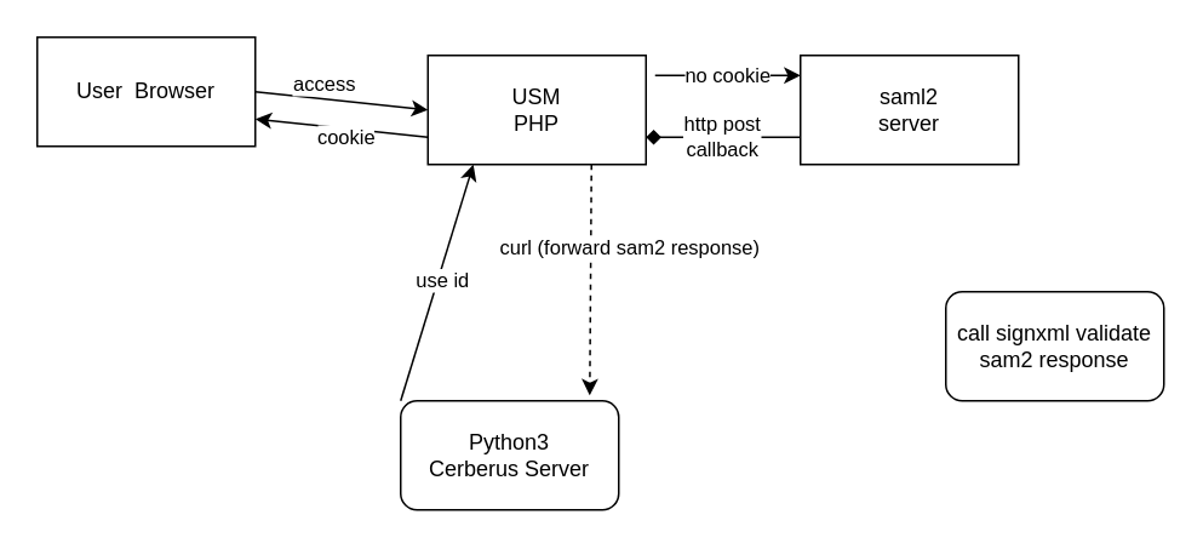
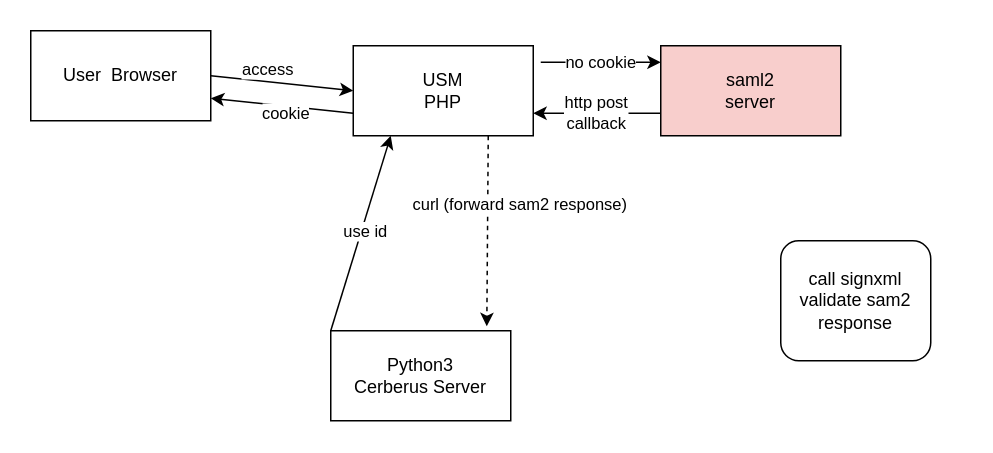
  <mxCell id="0" />
  <mxCell id="1" parent="0" />
  <mxCell id="2" value="User &amp;nbsp;Browser" style="rounded=0;whiteSpace=wrap;html=1;" vertex="1" parent="1"><mxGeometry x="20" y="20" width="120" height="60" as="geometry" /></mxCell>
  <mxCell id="3" value="USM&lt;br&gt;PHP" style="rounded=0;whiteSpace=wrap;html=1;" vertex="1" parent="1"><mxGeometry x="235" y="30" width="120" height="60" as="geometry" /></mxCell>
  <mxCell id="4" value="" style="endArrow=classic;html=1;entryX=0;entryY=0.5;entryDx=0;entryDy=0;exitX=1;exitY=0.5;exitDx=0;exitDy=0;" edge="1" parent="1" source="2" target="3"><mxGeometry width="50" height="50" relative="1" as="geometry"><mxPoint x="140" y="100" as="sourcePoint" /><mxPoint x="190" y="50" as="targetPoint" /></mxGeometry></mxCell>
  <mxCell id="5" value="access" style="edgeLabel;html=1;align=center;verticalAlign=middle;resizable=0;points=[];" vertex="1" connectable="0" parent="4"><mxGeometry x="-0.2" y="-3" relative="1" as="geometry"><mxPoint y="-11" as="offset" /></mxGeometry></mxCell>
  <mxCell id="6" value="cookie" style="endArrow=classic;html=1;entryX=1;entryY=0.75;entryDx=0;entryDy=0;exitX=0;exitY=0.75;exitDx=0;exitDy=0;" edge="1" parent="1" source="3" target="2"><mxGeometry x="-0.053" y="5" width="50" height="50" relative="1" as="geometry"><mxPoint x="250" y="140" as="sourcePoint" /><mxPoint x="170" y="140" as="targetPoint" /><mxPoint as="offset" /></mxGeometry></mxCell>
- <mxCell id="7" value="saml2&lt;br&gt;server" style="rounded=0;whiteSpace=wrap;html=1;" vertex="1" parent="1"><mxGeometry x="440" y="30" width="120" height="60" as="geometry" /></mxCell>
+ <mxCell id="7" value="saml2&lt;br&gt;server" style="rounded=0;whiteSpace=wrap;html=1;fillColor=#f8cecc;" vertex="1" parent="1"><mxGeometry x="440" y="30" width="120" height="60" as="geometry" /></mxCell>
  <mxCell id="8" value="no cookie" style="endArrow=classic;html=1;entryX=0;entryY=0.25;entryDx=0;entryDy=0;" edge="1" parent="1"><mxGeometry width="50" height="50" relative="1" as="geometry"><mxPoint x="360" y="41" as="sourcePoint" /><mxPoint x="440" y="41" as="targetPoint" /></mxGeometry></mxCell>
- <mxCell id="9" value="http post&lt;br&gt;callback" style="endArrow=diamond;html=1;exitX=0;exitY=0.75;exitDx=0;exitDy=0;entryX=1;entryY=0.75;entryDx=0;entryDy=0;" edge="1" parent="1" source="7" target="3"><mxGeometry width="50" height="50" relative="1" as="geometry"><mxPoint x="430" y="70" as="sourcePoint" /><mxPoint x="360" y="75" as="targetPoint" /></mxGeometry></mxCell>
- <mxCell id="10" value="Python3&lt;br&gt;Cerberus Server" style="whiteSpace=wrap;html=1;rounded=1;" vertex="1" parent="1"><mxGeometry x="220" y="220" width="120" height="60" as="geometry" /></mxCell>
- <mxCell id="11" value="call signxml validate sam2 response" style="rounded=1;whiteSpace=wrap;html=1;" vertex="1" parent="1"><mxGeometry x="520" y="160" width="120" height="60" as="geometry" /></mxCell>
+ <mxCell id="9" value="http post&lt;br&gt;callback" style="endArrow=classic;html=1;exitX=0;exitY=0.75;exitDx=0;exitDy=0;entryX=1;entryY=0.75;entryDx=0;entryDy=0;" edge="1" parent="1" source="7" target="3"><mxGeometry width="50" height="50" relative="1" as="geometry"><mxPoint x="430" y="70" as="sourcePoint" /><mxPoint x="360" y="75" as="targetPoint" /></mxGeometry></mxCell>
+ <mxCell id="10" value="Python3&lt;br&gt;Cerberus Server" style="rounded=0;whiteSpace=wrap;html=1;" vertex="1" parent="1"><mxGeometry x="220" y="220" width="120" height="60" as="geometry" /></mxCell>
+ <mxCell id="11" value="call signxml validate sam2 response" style="rounded=1;whiteSpace=wrap;html=1;" vertex="1" parent="1"><mxGeometry x="520" y="160" width="100" height="80" as="geometry" /></mxCell>
  <mxCell id="12" value="" style="endArrow=classic;html=1;exitX=0.75;exitY=1;exitDx=0;exitDy=0;entryX=0.867;entryY=-0.05;entryDx=0;entryDy=0;entryPerimeter=0;dashed=1;" edge="1" parent="1" source="3" target="10"><mxGeometry width="50" height="50" relative="1" as="geometry"><mxPoint x="330" y="180" as="sourcePoint" /><mxPoint x="380" y="130" as="targetPoint" /></mxGeometry></mxCell>
  <mxCell id="13" value="curl (forward sam2 response)" style="edgeLabel;html=1;align=center;verticalAlign=middle;resizable=0;points=[];" vertex="1" connectable="0" parent="12"><mxGeometry x="-0.143" y="3" relative="1" as="geometry"><mxPoint x="18" y="-9" as="offset" /></mxGeometry></mxCell>
  <mxCell id="14" value="" style="endArrow=classic;html=1;exitX=0;exitY=0;exitDx=0;exitDy=0;" edge="1" parent="1" source="10"><mxGeometry width="50" height="50" relative="1" as="geometry"><mxPoint x="210" y="140" as="sourcePoint" /><mxPoint x="260" y="90" as="targetPoint" /></mxGeometry></mxCell>
  <mxCell id="15" value="use id" style="edgeLabel;html=1;align=center;verticalAlign=middle;resizable=0;points=[];" vertex="1" connectable="0" parent="14"><mxGeometry x="0.023" y="-2" relative="1" as="geometry"><mxPoint as="offset" /></mxGeometry></mxCell>
